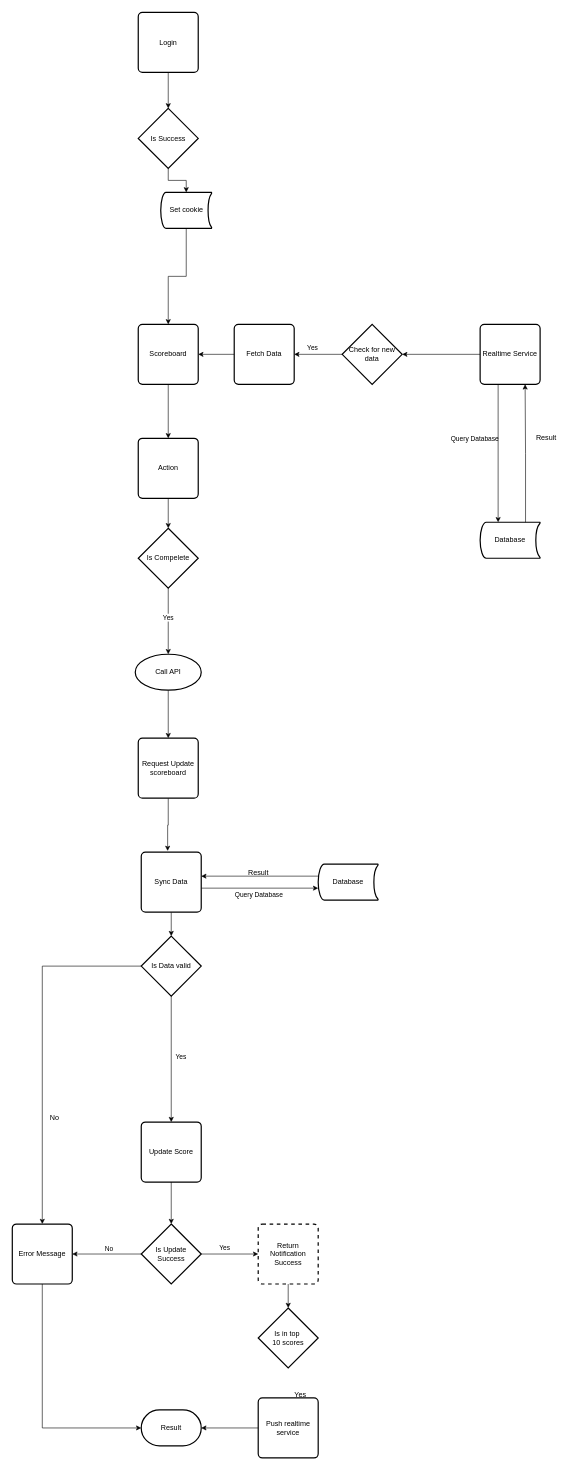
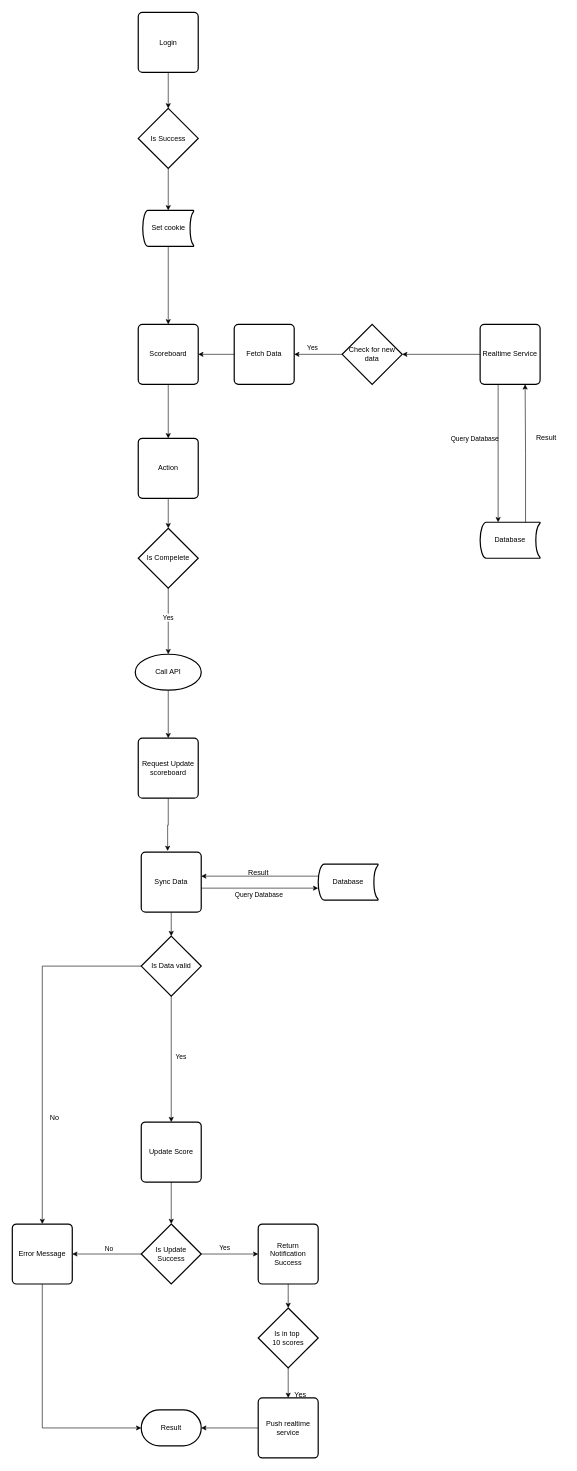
  <mxCell id="0" />
  <mxCell id="1" parent="0" />
  <mxCell id="2" style="edgeStyle=orthogonalEdgeStyle;rounded=0;orthogonalLoop=1;jettySize=auto;html=1;entryX=0.5;entryY=0;entryDx=0;entryDy=0;" edge="1" parent="1" source="3" target="6"><mxGeometry relative="1" as="geometry" /></mxCell>
  <mxCell id="3" value="Call API" style="strokeWidth=2;html=1;shape=mxgraph.flowchart.start_1;whiteSpace=wrap;" vertex="1" parent="1"><mxGeometry x="225" y="1090" width="110" height="60" as="geometry" /></mxCell>
  <mxCell id="4" style="edgeStyle=orthogonalEdgeStyle;rounded=0;orthogonalLoop=1;jettySize=auto;html=1;" edge="1" parent="1"><mxGeometry relative="1" as="geometry"><mxPoint x="335" y="1480" as="sourcePoint" /><mxPoint x="530" y="1480" as="targetPoint" /></mxGeometry></mxCell>
  <mxCell id="5" style="edgeStyle=orthogonalEdgeStyle;rounded=0;orthogonalLoop=1;jettySize=auto;html=1;entryX=0.44;entryY=-0.02;entryDx=0;entryDy=0;entryPerimeter=0;" edge="1" parent="1" source="6" target="13"><mxGeometry relative="1" as="geometry"><Array as="points"><mxPoint x="280" y="1375" /></Array></mxGeometry></mxCell>
  <mxCell id="6" value="Request Update scoreboard" style="rounded=1;whiteSpace=wrap;html=1;absoluteArcSize=1;arcSize=14;strokeWidth=2;" vertex="1" parent="1"><mxGeometry x="230" y="1230" width="100" height="100" as="geometry" /></mxCell>
  <mxCell id="7" value="Update Score" style="rounded=1;whiteSpace=wrap;html=1;absoluteArcSize=1;arcSize=14;strokeWidth=2;" vertex="1" parent="1"><mxGeometry x="235" y="1870" width="100" height="100" as="geometry" /></mxCell>
  <mxCell id="8" style="edgeStyle=orthogonalEdgeStyle;rounded=0;orthogonalLoop=1;jettySize=auto;html=1;entryX=1;entryY=0.5;entryDx=0;entryDy=0;" edge="1" parent="1"><mxGeometry relative="1" as="geometry"><mxPoint x="530" y="1460" as="sourcePoint" /><mxPoint x="335" y="1460" as="targetPoint" /></mxGeometry></mxCell>
  <mxCell id="9" value="Query Database" style="edgeLabel;html=1;align=center;verticalAlign=middle;resizable=0;points=[];" vertex="1" connectable="0" parent="8"><mxGeometry x="0.497" y="-2" relative="1" as="geometry"><mxPoint x="46" y="32" as="offset" /></mxGeometry></mxCell>
  <mxCell id="10" value="Database" style="strokeWidth=2;html=1;shape=mxgraph.flowchart.stored_data;whiteSpace=wrap;" vertex="1" parent="1"><mxGeometry x="530" y="1440" width="100" height="60" as="geometry" /></mxCell>
  <mxCell id="11" value="Result" style="text;html=1;align=center;verticalAlign=middle;resizable=0;points=[];autosize=1;strokeColor=none;fillColor=none;" vertex="1" parent="1"><mxGeometry x="400" y="1440" width="60" height="30" as="geometry" /></mxCell>
  <mxCell id="12" style="edgeStyle=orthogonalEdgeStyle;rounded=0;orthogonalLoop=1;jettySize=auto;html=1;" edge="1" parent="1" source="13" target="17"><mxGeometry relative="1" as="geometry" /></mxCell>
  <mxCell id="13" value="Sync Data" style="rounded=1;whiteSpace=wrap;html=1;absoluteArcSize=1;arcSize=14;strokeWidth=2;" vertex="1" parent="1"><mxGeometry x="235" y="1420" width="100" height="100" as="geometry" /></mxCell>
  <mxCell id="14" style="edgeStyle=orthogonalEdgeStyle;rounded=0;orthogonalLoop=1;jettySize=auto;html=1;" edge="1" parent="1" source="17" target="18"><mxGeometry relative="1" as="geometry" /></mxCell>
  <mxCell id="15" style="edgeStyle=orthogonalEdgeStyle;rounded=0;orthogonalLoop=1;jettySize=auto;html=1;entryX=0.5;entryY=0;entryDx=0;entryDy=0;" edge="1" parent="1" source="17" target="7"><mxGeometry relative="1" as="geometry" /></mxCell>
  <mxCell id="16" value="Yes" style="edgeLabel;html=1;align=center;verticalAlign=middle;resizable=0;points=[];" connectable="0" vertex="1" parent="15"><mxGeometry x="-0.162" y="4" relative="1" as="geometry"><mxPoint x="11" y="12" as="offset" /></mxGeometry></mxCell>
  <mxCell id="17" value="Is Data valid" style="strokeWidth=2;html=1;shape=mxgraph.flowchart.decision;whiteSpace=wrap;" vertex="1" parent="1"><mxGeometry x="235" y="1560" width="100" height="100" as="geometry" /></mxCell>
  <mxCell id="18" value="Error Message" style="rounded=1;whiteSpace=wrap;html=1;absoluteArcSize=1;arcSize=14;strokeWidth=2;" vertex="1" parent="1"><mxGeometry x="20" y="2040" width="100" height="100" as="geometry" /></mxCell>
  <mxCell id="19" value="Result" style="strokeWidth=2;html=1;shape=mxgraph.flowchart.terminator;whiteSpace=wrap;" vertex="1" parent="1"><mxGeometry x="235" y="2350" width="100" height="60" as="geometry" /></mxCell>
  <mxCell id="20" style="edgeStyle=orthogonalEdgeStyle;rounded=0;orthogonalLoop=1;jettySize=auto;html=1;" edge="1" parent="1" source="24" target="18"><mxGeometry relative="1" as="geometry" /></mxCell>
  <mxCell id="21" value="No" style="edgeLabel;html=1;align=center;verticalAlign=middle;resizable=0;points=[];" connectable="0" vertex="1" parent="20"><mxGeometry x="-0.183" y="-6" relative="1" as="geometry"><mxPoint x="-8" y="-4" as="offset" /></mxGeometry></mxCell>
  <mxCell id="22" style="edgeStyle=orthogonalEdgeStyle;rounded=0;orthogonalLoop=1;jettySize=auto;html=1;entryX=0;entryY=0.5;entryDx=0;entryDy=0;" edge="1" parent="1" source="24" target="26"><mxGeometry relative="1" as="geometry" /></mxCell>
  <mxCell id="23" value="Yes" style="edgeLabel;html=1;align=center;verticalAlign=middle;resizable=0;points=[];" connectable="0" vertex="1" parent="22"><mxGeometry x="-0.2" y="11" relative="1" as="geometry"><mxPoint as="offset" /></mxGeometry></mxCell>
  <mxCell id="24" value="Is Update Success" style="strokeWidth=2;html=1;shape=mxgraph.flowchart.decision;whiteSpace=wrap;" vertex="1" parent="1"><mxGeometry x="235" y="2040" width="100" height="100" as="geometry" /></mxCell>
  <mxCell id="25" style="edgeStyle=orthogonalEdgeStyle;rounded=0;orthogonalLoop=1;jettySize=auto;html=1;entryX=0.5;entryY=0;entryDx=0;entryDy=0;entryPerimeter=0;" edge="1" parent="1" source="7" target="24"><mxGeometry relative="1" as="geometry" /></mxCell>
- <mxCell id="26" value="Return Notification Success" style="rounded=1;whiteSpace=wrap;html=1;absoluteArcSize=1;arcSize=14;strokeWidth=2;dashed=1;" vertex="1" parent="1"><mxGeometry x="430" y="2040" width="100" height="100" as="geometry" /></mxCell>
+ <mxCell id="26" value="Return Notification Success" style="rounded=1;whiteSpace=wrap;html=1;absoluteArcSize=1;arcSize=14;strokeWidth=2;" vertex="1" parent="1"><mxGeometry x="430" y="2040" width="100" height="100" as="geometry" /></mxCell>
  <mxCell id="27" style="edgeStyle=orthogonalEdgeStyle;rounded=0;orthogonalLoop=1;jettySize=auto;html=1;" edge="1" parent="1" source="28" target="35"><mxGeometry relative="1" as="geometry" /></mxCell>
  <mxCell id="28" value="Scoreboard" style="rounded=1;whiteSpace=wrap;html=1;absoluteArcSize=1;arcSize=14;strokeWidth=2;" vertex="1" parent="1"><mxGeometry x="230" y="540" width="100" height="100" as="geometry" /></mxCell>
  <mxCell id="29" style="edgeStyle=orthogonalEdgeStyle;rounded=0;orthogonalLoop=1;jettySize=auto;html=1;entryX=0.75;entryY=1;entryDx=0;entryDy=0;exitX=0.757;exitY=0.056;exitDx=0;exitDy=0;exitPerimeter=0;" edge="1" parent="1" source="30" target="43"><mxGeometry relative="1" as="geometry"><mxPoint x="1025" y="760" as="sourcePoint" /><mxPoint x="855" y="760" as="targetPoint" /></mxGeometry></mxCell>
  <mxCell id="30" value="Database" style="strokeWidth=2;html=1;shape=mxgraph.flowchart.stored_data;whiteSpace=wrap;" vertex="1" parent="1"><mxGeometry x="800" y="870" width="100" height="60" as="geometry" /></mxCell>
  <mxCell id="31" value="Query Database" style="edgeLabel;html=1;align=center;verticalAlign=middle;resizable=0;points=[];" connectable="0" vertex="1" parent="1"><mxGeometry x="790.003" y="730" as="geometry" /></mxCell>
  <mxCell id="32" value="Result" style="text;html=1;align=center;verticalAlign=middle;resizable=0;points=[];autosize=1;strokeColor=none;fillColor=none;" vertex="1" parent="1"><mxGeometry x="880" y="715" width="60" height="30" as="geometry" /></mxCell>
  <mxCell id="33" style="edgeStyle=orthogonalEdgeStyle;rounded=0;orthogonalLoop=1;jettySize=auto;html=1;exitX=0.5;exitY=1;exitDx=0;exitDy=0;entryX=0.5;entryY=0;entryDx=0;entryDy=0;entryPerimeter=0;" edge="1" parent="1"><mxGeometry relative="1" as="geometry"><mxPoint x="830" y="625" as="sourcePoint" /><mxPoint x="830" y="870" as="targetPoint" /></mxGeometry></mxCell>
  <mxCell id="34" style="edgeStyle=orthogonalEdgeStyle;rounded=0;orthogonalLoop=1;jettySize=auto;html=1;" edge="1" parent="1" source="35" target="38"><mxGeometry relative="1" as="geometry" /></mxCell>
  <mxCell id="35" value="Action" style="rounded=1;whiteSpace=wrap;html=1;absoluteArcSize=1;arcSize=14;strokeWidth=2;" vertex="1" parent="1"><mxGeometry x="230" y="730" width="100" height="100" as="geometry" /></mxCell>
  <mxCell id="36" style="edgeStyle=orthogonalEdgeStyle;rounded=0;orthogonalLoop=1;jettySize=auto;html=1;" edge="1" parent="1" source="38"><mxGeometry relative="1" as="geometry"><mxPoint x="280" y="1090" as="targetPoint" /></mxGeometry></mxCell>
  <mxCell id="37" value="Yes" style="edgeLabel;html=1;align=center;verticalAlign=middle;resizable=0;points=[];" connectable="0" vertex="1" parent="36"><mxGeometry x="-0.131" y="-1" relative="1" as="geometry"><mxPoint as="offset" /></mxGeometry></mxCell>
  <mxCell id="38" value="Is Compelete" style="strokeWidth=2;html=1;shape=mxgraph.flowchart.decision;whiteSpace=wrap;" vertex="1" parent="1"><mxGeometry x="230" y="880" width="100" height="100" as="geometry" /></mxCell>
  <mxCell id="39" value="Push realtime service" style="rounded=1;whiteSpace=wrap;html=1;absoluteArcSize=1;arcSize=14;strokeWidth=2;" vertex="1" parent="1"><mxGeometry x="430" y="2330" width="100" height="100" as="geometry" /></mxCell>
+ <mxCell id="40" style="edgeStyle=orthogonalEdgeStyle;rounded=0;orthogonalLoop=1;jettySize=auto;html=1;entryX=0.5;entryY=0;entryDx=0;entryDy=0;" edge="1" parent="1" source="41" target="39"><mxGeometry relative="1" as="geometry" /></mxCell>
  <mxCell id="41" value="Is in top&amp;nbsp;&lt;div&gt;10 scores&lt;/div&gt;" style="strokeWidth=2;html=1;shape=mxgraph.flowchart.decision;whiteSpace=wrap;" vertex="1" parent="1"><mxGeometry x="430" y="2180" width="100" height="100" as="geometry" /></mxCell>
  <mxCell id="42" value="Yes" style="text;html=1;align=center;verticalAlign=middle;resizable=0;points=[];autosize=1;strokeColor=none;fillColor=none;" vertex="1" parent="1"><mxGeometry x="480" y="2310" width="40" height="30" as="geometry" /></mxCell>
  <mxCell id="43" value="Realtime Service" style="rounded=1;whiteSpace=wrap;html=1;absoluteArcSize=1;arcSize=14;strokeWidth=2;" vertex="1" parent="1"><mxGeometry x="800" y="540" width="100" height="100" as="geometry" /></mxCell>
  <mxCell id="44" style="edgeStyle=orthogonalEdgeStyle;rounded=0;orthogonalLoop=1;jettySize=auto;html=1;entryX=1;entryY=0.5;entryDx=0;entryDy=0;" edge="1" parent="1" source="49" target="28"><mxGeometry relative="1" as="geometry" /></mxCell>
  <mxCell id="45" value="Yes&amp;nbsp;" style="edgeLabel;html=1;align=center;verticalAlign=middle;resizable=0;points=[];" connectable="0" vertex="1" parent="44"><mxGeometry x="0.029" y="-12" relative="1" as="geometry"><mxPoint x="162" as="offset" /></mxGeometry></mxCell>
  <mxCell id="46" value="Check for new data" style="strokeWidth=2;html=1;shape=mxgraph.flowchart.decision;whiteSpace=wrap;" vertex="1" parent="1"><mxGeometry x="570" y="540" width="100" height="100" as="geometry" /></mxCell>
  <mxCell id="47" style="edgeStyle=orthogonalEdgeStyle;rounded=0;orthogonalLoop=1;jettySize=auto;html=1;entryX=1;entryY=0.5;entryDx=0;entryDy=0;entryPerimeter=0;" edge="1" parent="1" source="43" target="46"><mxGeometry relative="1" as="geometry" /></mxCell>
  <mxCell id="48" value="" style="edgeStyle=orthogonalEdgeStyle;rounded=0;orthogonalLoop=1;jettySize=auto;html=1;entryX=1;entryY=0.5;entryDx=0;entryDy=0;" edge="1" parent="1" source="46" target="49"><mxGeometry relative="1" as="geometry"><mxPoint x="540" y="590" as="sourcePoint" /><mxPoint x="330" y="590" as="targetPoint" /></mxGeometry></mxCell>
  <mxCell id="49" value="Fetch Data" style="rounded=1;whiteSpace=wrap;html=1;absoluteArcSize=1;arcSize=14;strokeWidth=2;" vertex="1" parent="1"><mxGeometry x="390" y="540" width="100" height="100" as="geometry" /></mxCell>
  <mxCell id="50" style="edgeStyle=orthogonalEdgeStyle;rounded=0;orthogonalLoop=1;jettySize=auto;html=1;entryX=0.5;entryY=0;entryDx=0;entryDy=0;entryPerimeter=0;" edge="1" parent="1" source="26" target="41"><mxGeometry relative="1" as="geometry" /></mxCell>
  <mxCell id="51" style="edgeStyle=orthogonalEdgeStyle;rounded=0;orthogonalLoop=1;jettySize=auto;html=1;entryX=1;entryY=0.5;entryDx=0;entryDy=0;entryPerimeter=0;" edge="1" parent="1" source="39" target="19"><mxGeometry relative="1" as="geometry" /></mxCell>
  <mxCell id="52" value="No" style="text;html=1;align=center;verticalAlign=middle;resizable=0;points=[];autosize=1;strokeColor=none;fillColor=none;" vertex="1" parent="1"><mxGeometry x="70" y="1848" width="40" height="30" as="geometry" /></mxCell>
  <mxCell id="53" style="edgeStyle=orthogonalEdgeStyle;rounded=0;orthogonalLoop=1;jettySize=auto;html=1;entryX=0;entryY=0.5;entryDx=0;entryDy=0;entryPerimeter=0;" edge="1" parent="1" source="18" target="19"><mxGeometry relative="1" as="geometry"><Array as="points"><mxPoint x="70" y="2380" /></Array></mxGeometry></mxCell>
  <mxCell id="54" value="Login" style="rounded=1;whiteSpace=wrap;html=1;absoluteArcSize=1;arcSize=14;strokeWidth=2;" vertex="1" parent="1"><mxGeometry x="230" y="20" width="100" height="100" as="geometry" /></mxCell>
  <mxCell id="55" style="edgeStyle=orthogonalEdgeStyle;rounded=0;orthogonalLoop=1;jettySize=auto;html=1;" edge="1" parent="1" source="56" target="58"><mxGeometry relative="1" as="geometry" /></mxCell>
  <mxCell id="56" value="Is Success" style="strokeWidth=2;html=1;shape=mxgraph.flowchart.decision;whiteSpace=wrap;" vertex="1" parent="1"><mxGeometry x="230" y="180" width="100" height="100" as="geometry" /></mxCell>
  <mxCell id="57" style="edgeStyle=orthogonalEdgeStyle;rounded=0;orthogonalLoop=1;jettySize=auto;html=1;entryX=0.5;entryY=0;entryDx=0;entryDy=0;" edge="1" parent="1" source="58" target="28"><mxGeometry relative="1" as="geometry" /></mxCell>
- <mxCell id="58" value="Set cookie" style="strokeWidth=2;html=1;shape=mxgraph.flowchart.stored_data;whiteSpace=wrap;" vertex="1" parent="1"><mxGeometry x="267.5" y="320" width="85" height="60" as="geometry" /></mxCell>
+ <mxCell id="58" value="Set cookie" style="strokeWidth=2;html=1;shape=mxgraph.flowchart.stored_data;whiteSpace=wrap;" vertex="1" parent="1"><mxGeometry x="237.5" y="350" width="85" height="60" as="geometry" /></mxCell>
  <mxCell id="59" style="edgeStyle=orthogonalEdgeStyle;rounded=0;orthogonalLoop=1;jettySize=auto;html=1;entryX=0.5;entryY=0;entryDx=0;entryDy=0;entryPerimeter=0;" edge="1" parent="1" source="54" target="56"><mxGeometry relative="1" as="geometry" /></mxCell>
